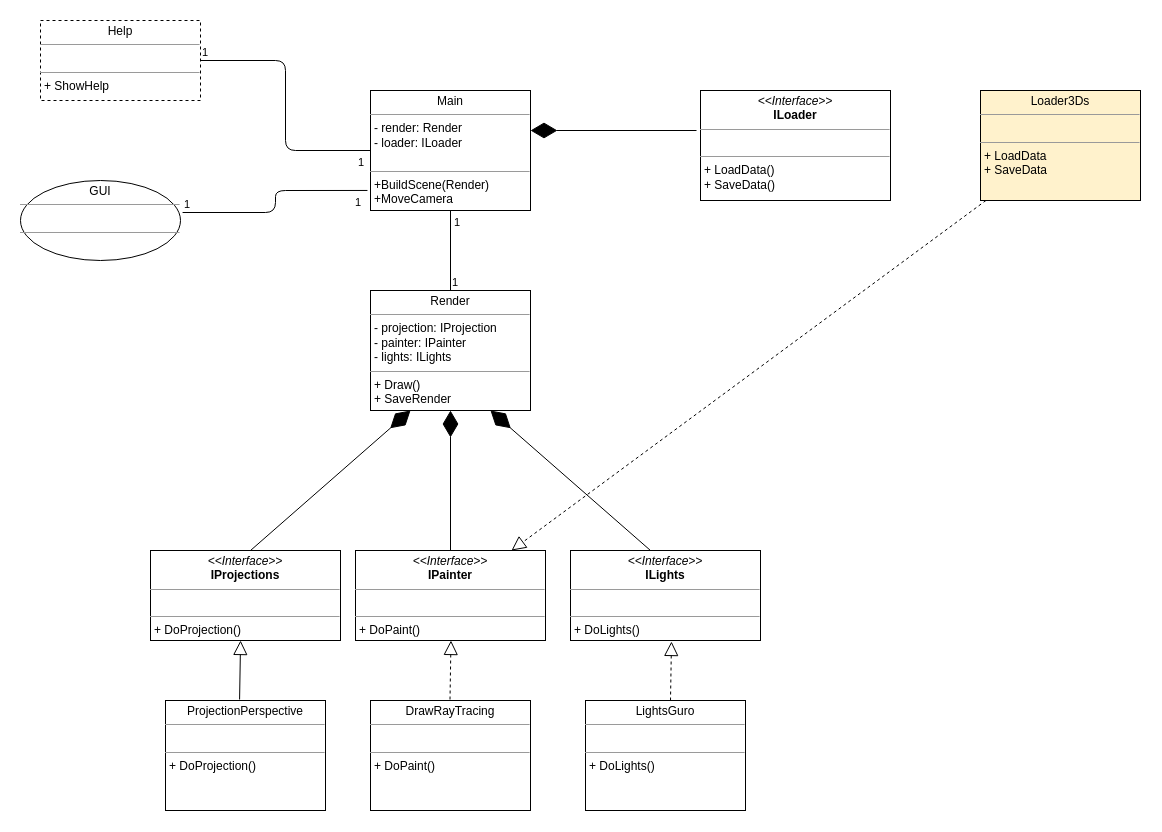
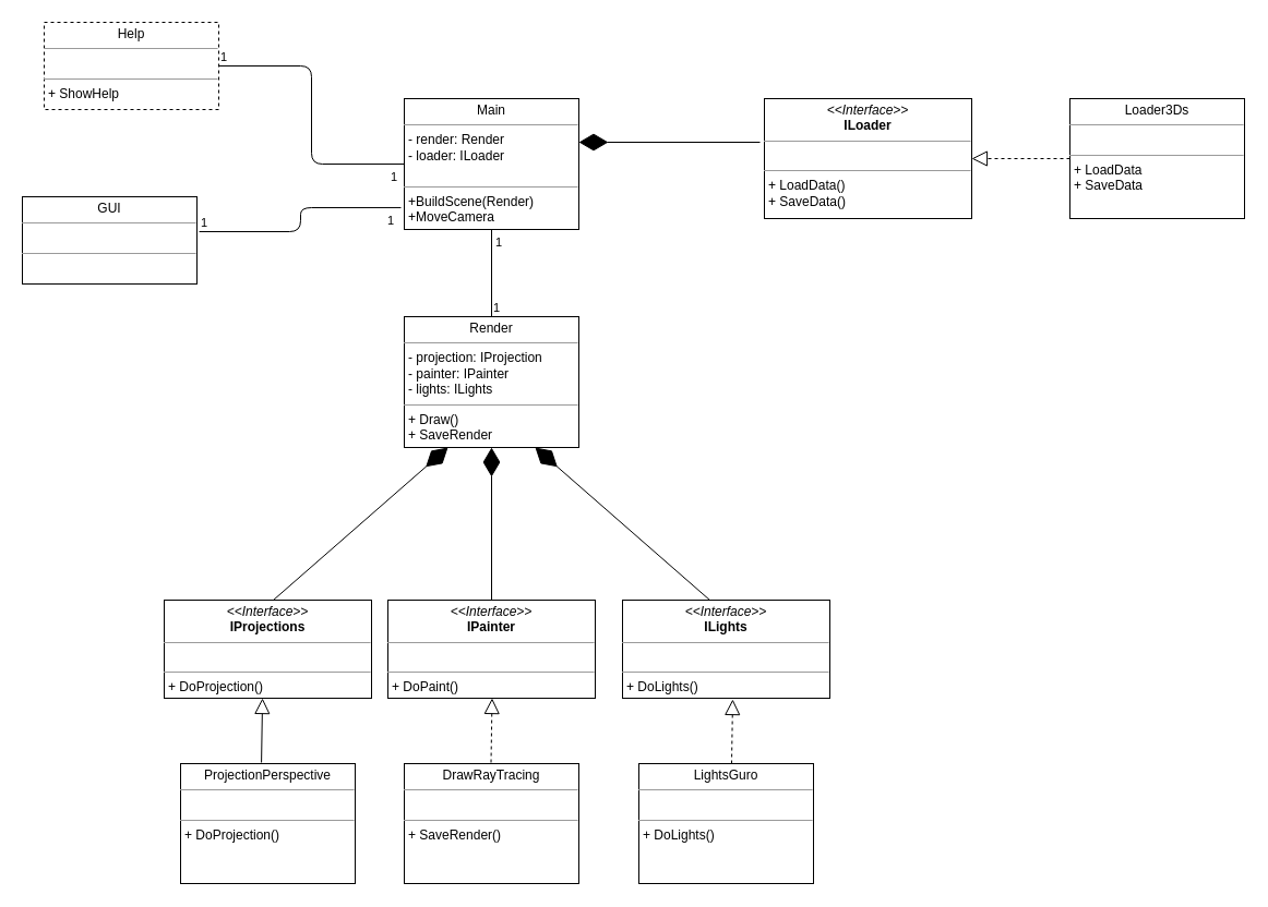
  <mxCell id="0" />
  <mxCell id="1" parent="0" />
  <mxCell id="2" value="&lt;p style=&quot;margin: 0px ; margin-top: 4px ; text-align: center&quot;&gt;Render&lt;br&gt;&lt;/p&gt;&lt;hr size=&quot;1&quot;&gt;&lt;p style=&quot;margin: 0px ; margin-left: 4px&quot;&gt;- projection: IProjection&lt;/p&gt;&lt;p style=&quot;margin: 0px ; margin-left: 4px&quot;&gt;- painter: IPainter&lt;/p&gt;&lt;p style=&quot;margin: 0px ; margin-left: 4px&quot;&gt;- lights: ILights&lt;br&gt;&lt;/p&gt;&lt;hr size=&quot;1&quot;&gt;&lt;p style=&quot;margin: 0px ; margin-left: 4px&quot;&gt;+ Draw()&lt;/p&gt;&lt;p style=&quot;margin: 0px ; margin-left: 4px&quot;&gt;+ SaveRender&lt;br&gt;&lt;/p&gt;" style="verticalAlign=top;align=left;overflow=fill;fontSize=12;fontFamily=Helvetica;html=1;" vertex="1" parent="1"><mxGeometry x="370" y="290" width="160" height="120" as="geometry" /></mxCell>
  <mxCell id="3" value="" style="endArrow=diamondThin;endFill=1;endSize=24;html=1;exitX=0.5;exitY=0;exitDx=0;exitDy=0;entryX=0.25;entryY=1;entryDx=0;entryDy=0;" edge="1" parent="1" target="2"><mxGeometry width="160" relative="1" as="geometry"><mxPoint x="250" y="550" as="sourcePoint" /><mxPoint x="390" y="430" as="targetPoint" /></mxGeometry></mxCell>
  <mxCell id="4" value="" style="endArrow=diamondThin;endFill=1;endSize=24;html=1;exitX=0.5;exitY=0;exitDx=0;exitDy=0;entryX=0.5;entryY=1;entryDx=0;entryDy=0;" edge="1" parent="1" target="2"><mxGeometry width="160" relative="1" as="geometry"><mxPoint x="450" y="550" as="sourcePoint" /><mxPoint x="450" y="430" as="targetPoint" /></mxGeometry></mxCell>
  <mxCell id="5" value="" style="endArrow=diamondThin;endFill=1;endSize=24;html=1;exitX=0.5;exitY=0;exitDx=0;exitDy=0;entryX=0.75;entryY=1;entryDx=0;entryDy=0;" edge="1" parent="1" target="2"><mxGeometry width="160" relative="1" as="geometry"><mxPoint x="650" y="550" as="sourcePoint" /><mxPoint x="490" y="390" as="targetPoint" /><Array as="points" /></mxGeometry></mxCell>
  <mxCell id="6" value="&lt;p style=&quot;margin: 0px ; margin-top: 4px ; text-align: center&quot;&gt;&lt;i&gt;&amp;lt;&amp;lt;Interface&amp;gt;&amp;gt;&lt;/i&gt;&lt;br&gt;&lt;b&gt;IProjections&lt;/b&gt;&lt;/p&gt;&lt;hr size=&quot;1&quot;&gt;&lt;p style=&quot;margin: 0px ; margin-left: 4px&quot;&gt;&lt;br&gt;&lt;/p&gt;&lt;hr size=&quot;1&quot;&gt;&lt;p style=&quot;margin: 0px ; margin-left: 4px&quot;&gt;+ DoProjection()&lt;br&gt;&lt;/p&gt;" style="verticalAlign=top;align=left;overflow=fill;fontSize=12;fontFamily=Helvetica;html=1;" vertex="1" parent="1"><mxGeometry x="150" y="550" width="190" height="90" as="geometry" /></mxCell>
  <mxCell id="7" value="&lt;p style=&quot;margin: 0px ; margin-top: 4px ; text-align: center&quot;&gt;&lt;i&gt;&amp;lt;&amp;lt;Interface&amp;gt;&amp;gt;&lt;/i&gt;&lt;br&gt;&lt;b&gt;IPainter&lt;/b&gt;&lt;/p&gt;&lt;hr size=&quot;1&quot;&gt;&lt;p style=&quot;margin: 0px ; margin-left: 4px&quot;&gt;&lt;br&gt;&lt;/p&gt;&lt;hr size=&quot;1&quot;&gt;&lt;p style=&quot;margin: 0px ; margin-left: 4px&quot;&gt;+ DoPaint()&lt;br&gt;&lt;/p&gt;" style="verticalAlign=top;align=left;overflow=fill;fontSize=12;fontFamily=Helvetica;html=1;" vertex="1" parent="1"><mxGeometry x="355" y="550" width="190" height="90" as="geometry" /></mxCell>
  <mxCell id="8" value="&lt;p style=&quot;margin: 0px ; margin-top: 4px ; text-align: center&quot;&gt;&lt;i&gt;&amp;lt;&amp;lt;Interface&amp;gt;&amp;gt;&lt;/i&gt;&lt;br&gt;&lt;b&gt;ILights&lt;/b&gt;&lt;/p&gt;&lt;hr size=&quot;1&quot;&gt;&lt;p style=&quot;margin: 0px ; margin-left: 4px&quot;&gt;&lt;br&gt;&lt;/p&gt;&lt;hr size=&quot;1&quot;&gt;&lt;p style=&quot;margin: 0px ; margin-left: 4px&quot;&gt;+ DoLights()&lt;br&gt;&lt;/p&gt;" style="verticalAlign=top;align=left;overflow=fill;fontSize=12;fontFamily=Helvetica;html=1;" vertex="1" parent="1"><mxGeometry x="570" y="550" width="190" height="90" as="geometry" /></mxCell>
  <mxCell id="9" value="&lt;p style=&quot;margin: 0px ; margin-top: 4px ; text-align: center&quot;&gt;ProjectionPerspective&lt;br&gt;&lt;/p&gt;&lt;hr size=&quot;1&quot;&gt;&lt;br&gt;&lt;hr size=&quot;1&quot;&gt;&lt;p style=&quot;margin: 0px ; margin-left: 4px&quot;&gt;+ DoProjection()&lt;/p&gt;" style="verticalAlign=top;align=left;overflow=fill;fontSize=12;fontFamily=Helvetica;html=1;" vertex="1" parent="1"><mxGeometry x="165" y="700" width="160" height="110" as="geometry" /></mxCell>
- <mxCell id="10" value="&lt;p style=&quot;margin: 0px ; margin-top: 4px ; text-align: center&quot;&gt;DrawRayTracing&lt;br&gt;&lt;/p&gt;&lt;hr size=&quot;1&quot;&gt;&lt;br&gt;&lt;hr size=&quot;1&quot;&gt;&lt;p style=&quot;margin: 0px ; margin-left: 4px&quot;&gt;+ DoPaint()&lt;/p&gt;" style="verticalAlign=top;align=left;overflow=fill;fontSize=12;fontFamily=Helvetica;html=1;" vertex="1" parent="1"><mxGeometry x="370" y="700" width="160" height="110" as="geometry" /></mxCell>
+ <mxCell id="10" value="&lt;p style=&quot;margin: 0px ; margin-top: 4px ; text-align: center&quot;&gt;DrawRayTracing&lt;br&gt;&lt;/p&gt;&lt;hr size=&quot;1&quot;&gt;&lt;br&gt;&lt;hr size=&quot;1&quot;&gt;&lt;p style=&quot;margin: 0px ; margin-left: 4px&quot;&gt;+ SaveRender()&lt;/p&gt;" style="verticalAlign=top;align=left;overflow=fill;fontSize=12;fontFamily=Helvetica;html=1;" vertex="1" parent="1"><mxGeometry x="370" y="700" width="160" height="110" as="geometry" /></mxCell>
  <mxCell id="11" value="&lt;p style=&quot;margin: 0px ; margin-top: 4px ; text-align: center&quot;&gt;LightsGuro&lt;br&gt;&lt;/p&gt;&lt;hr size=&quot;1&quot;&gt;&lt;br&gt;&lt;hr size=&quot;1&quot;&gt;&lt;p style=&quot;margin: 0px ; margin-left: 4px&quot;&gt;+ DoLights()&lt;/p&gt;" style="verticalAlign=top;align=left;overflow=fill;fontSize=12;fontFamily=Helvetica;html=1;" vertex="1" parent="1"><mxGeometry x="585" y="700" width="160" height="110" as="geometry" /></mxCell>
  <mxCell id="12" value="" style="endArrow=block;dashed=0;endFill=0;endSize=12;html=1;entryX=0.474;entryY=1;entryDx=0;entryDy=0;entryPerimeter=0;exitX=0.463;exitY=-0.009;exitDx=0;exitDy=0;exitPerimeter=0;" edge="1" parent="1" source="9" target="6"><mxGeometry width="160" relative="1" as="geometry"><mxPoint x="100" y="660" as="sourcePoint" /><mxPoint x="240" y="650" as="targetPoint" /></mxGeometry></mxCell>
  <mxCell id="13" value="" style="endArrow=block;dashed=1;endFill=0;endSize=12;html=1;entryX=0.474;entryY=1;entryDx=0;entryDy=0;entryPerimeter=0;exitX=0.463;exitY=-0.009;exitDx=0;exitDy=0;exitPerimeter=0;" edge="1" parent="1"><mxGeometry width="160" relative="1" as="geometry"><mxPoint x="449.5" y="699.01" as="sourcePoint" /><mxPoint x="450.48" y="640" as="targetPoint" /></mxGeometry></mxCell>
  <mxCell id="14" value="" style="endArrow=block;dashed=1;endFill=0;endSize=12;html=1;entryX=0.474;entryY=1;entryDx=0;entryDy=0;entryPerimeter=0;exitX=0.463;exitY=-0.009;exitDx=0;exitDy=0;exitPerimeter=0;" edge="1" parent="1"><mxGeometry width="160" relative="1" as="geometry"><mxPoint x="670" y="700" as="sourcePoint" /><mxPoint x="670.98" y="640.99" as="targetPoint" /></mxGeometry></mxCell>
  <mxCell id="15" value="&lt;p style=&quot;margin: 0px ; margin-top: 4px ; text-align: center&quot;&gt;Main&lt;br&gt;&lt;/p&gt;&lt;hr size=&quot;1&quot;&gt;&lt;p style=&quot;margin: 0px ; margin-left: 4px&quot;&gt;- render: Render&lt;/p&gt;&lt;p style=&quot;margin: 0px ; margin-left: 4px&quot;&gt;- loader: ILoader&lt;br&gt;&lt;/p&gt;&lt;p style=&quot;margin: 0px ; margin-left: 4px&quot;&gt;&lt;br&gt;&lt;/p&gt;&lt;hr size=&quot;1&quot;&gt;&lt;p style=&quot;margin: 0px ; margin-left: 4px&quot;&gt;+BuildScene(Render)&lt;/p&gt;&lt;p style=&quot;margin: 0px ; margin-left: 4px&quot;&gt;+MoveCamera&lt;br&gt;&lt;/p&gt;" style="verticalAlign=top;align=left;overflow=fill;fontSize=12;fontFamily=Helvetica;html=1;" vertex="1" parent="1"><mxGeometry x="370" y="90" width="160" height="120" as="geometry" /></mxCell>
  <mxCell id="16" value="" style="endArrow=none;html=1;edgeStyle=orthogonalEdgeStyle;exitX=0.5;exitY=0;exitDx=0;exitDy=0;" edge="1" parent="1" source="2"><mxGeometry relative="1" as="geometry"><mxPoint x="410" y="270" as="sourcePoint" /><mxPoint x="450" y="210" as="targetPoint" /></mxGeometry></mxCell>
  <mxCell id="17" value="1" style="edgeLabel;resizable=0;html=1;align=left;verticalAlign=bottom;" connectable="0" vertex="1" parent="16"><mxGeometry x="-1" relative="1" as="geometry" /></mxCell>
  <mxCell id="18" value="1" style="edgeLabel;resizable=0;html=1;align=right;verticalAlign=bottom;" connectable="0" vertex="1" parent="16"><mxGeometry x="1" relative="1" as="geometry"><mxPoint x="10" y="20" as="offset" /></mxGeometry></mxCell>
  <mxCell id="19" value="" style="endArrow=diamondThin;endFill=1;endSize=24;html=1;entryX=0.75;entryY=1;entryDx=0;entryDy=0;" edge="1" parent="1"><mxGeometry width="160" relative="1" as="geometry"><mxPoint x="696" y="130" as="sourcePoint" /><mxPoint x="530" y="130" as="targetPoint" /><Array as="points" /></mxGeometry></mxCell>
  <mxCell id="20" value="&lt;p style=&quot;margin: 0px ; margin-top: 4px ; text-align: center&quot;&gt;&lt;i&gt;&amp;lt;&amp;lt;Interface&amp;gt;&amp;gt;&lt;/i&gt;&lt;br&gt;&lt;b&gt;ILoader&lt;/b&gt;&lt;/p&gt;&lt;hr size=&quot;1&quot;&gt;&lt;p style=&quot;margin: 0px ; margin-left: 4px&quot;&gt;&lt;br&gt;&lt;/p&gt;&lt;hr size=&quot;1&quot;&gt;&lt;p style=&quot;margin: 0px ; margin-left: 4px&quot;&gt;+ LoadData()&lt;/p&gt;&lt;p style=&quot;margin: 0px ; margin-left: 4px&quot;&gt;+ SaveData()&lt;br&gt;&lt;/p&gt;&lt;p style=&quot;margin: 0px ; margin-left: 4px&quot;&gt;&lt;br&gt;&lt;/p&gt;" style="verticalAlign=top;align=left;overflow=fill;fontSize=12;fontFamily=Helvetica;html=1;" vertex="1" parent="1"><mxGeometry x="700" y="90" width="190" height="110" as="geometry" /></mxCell>
- <mxCell id="21" value="&lt;p style=&quot;margin: 0px ; margin-top: 4px ; text-align: center&quot;&gt;Loader3Ds&lt;br&gt;&lt;/p&gt;&lt;hr size=&quot;1&quot;&gt;&lt;br&gt;&lt;hr size=&quot;1&quot;&gt;&lt;p style=&quot;margin: 0px ; margin-left: 4px&quot;&gt;+ LoadData&lt;/p&gt;&lt;p style=&quot;margin: 0px ; margin-left: 4px&quot;&gt;+ SaveData&lt;br&gt;&lt;/p&gt;" style="verticalAlign=top;align=left;overflow=fill;fontSize=12;fontFamily=Helvetica;html=1;fillColor=#fff2cc;" vertex="1" parent="1"><mxGeometry x="980" y="90" width="160" height="110" as="geometry" /></mxCell>
- <mxCell id="22" value="" style="endArrow=block;dashed=1;endFill=0;endSize=12;html=1;" edge="1" parent="1" source="21" target="7"><mxGeometry width="160" relative="1" as="geometry"><mxPoint x="965" y="269.01" as="sourcePoint" /><mxPoint x="965.98" y="210" as="targetPoint" /></mxGeometry></mxCell>
+ <mxCell id="21" value="&lt;p style=&quot;margin: 0px ; margin-top: 4px ; text-align: center&quot;&gt;Loader3Ds&lt;br&gt;&lt;/p&gt;&lt;hr size=&quot;1&quot;&gt;&lt;br&gt;&lt;hr size=&quot;1&quot;&gt;&lt;p style=&quot;margin: 0px ; margin-left: 4px&quot;&gt;+ LoadData&lt;/p&gt;&lt;p style=&quot;margin: 0px ; margin-left: 4px&quot;&gt;+ SaveData&lt;br&gt;&lt;/p&gt;" style="verticalAlign=top;align=left;overflow=fill;fontSize=12;fontFamily=Helvetica;html=1;" vertex="1" parent="1"><mxGeometry x="980" y="90" width="160" height="110" as="geometry" /></mxCell>
+ <mxCell id="22" value="" style="endArrow=block;dashed=1;endFill=0;endSize=12;html=1;entryX=1;entryY=0.5;entryDx=0;entryDy=0;" edge="1" parent="1" source="21" target="20"><mxGeometry width="160" relative="1" as="geometry"><mxPoint x="965" y="269.01" as="sourcePoint" /><mxPoint x="965.98" y="210" as="targetPoint" /></mxGeometry></mxCell>
  <mxCell id="23" value="" style="endArrow=none;html=1;edgeStyle=orthogonalEdgeStyle;" edge="1" parent="1" source="26" target="15"><mxGeometry relative="1" as="geometry"><mxPoint x="202.08" y="54.98" as="sourcePoint" /><mxPoint x="460" y="220" as="targetPoint" /></mxGeometry></mxCell>
  <mxCell id="24" value="1" style="edgeLabel;resizable=0;html=1;align=left;verticalAlign=bottom;" connectable="0" vertex="1" parent="23"><mxGeometry x="-1" relative="1" as="geometry" /></mxCell>
  <mxCell id="25" value="1" style="edgeLabel;resizable=0;html=1;align=right;verticalAlign=bottom;" connectable="0" vertex="1" parent="23"><mxGeometry x="1" relative="1" as="geometry"><mxPoint x="-6" y="20" as="offset" /></mxGeometry></mxCell>
  <mxCell id="26" value="&lt;p style=&quot;margin: 0px ; margin-top: 4px ; text-align: center&quot;&gt;Help&lt;br&gt;&lt;/p&gt;&lt;hr size=&quot;1&quot;&gt;&lt;br&gt;&lt;hr size=&quot;1&quot;&gt;&lt;p style=&quot;margin: 0px ; margin-left: 4px&quot;&gt;+ ShowHelp&lt;/p&gt;" style="verticalAlign=top;align=left;overflow=fill;fontSize=12;fontFamily=Helvetica;html=1;dashed=1;" vertex="1" parent="1"><mxGeometry x="40" y="20" width="160" height="80" as="geometry" /></mxCell>
- <mxCell id="27" value="&lt;p style=&quot;margin: 0px ; margin-top: 4px ; text-align: center&quot;&gt;GUI&lt;br&gt;&lt;/p&gt;&lt;hr size=&quot;1&quot;&gt;&lt;br&gt;&lt;hr size=&quot;1&quot;&gt;&lt;p style=&quot;margin: 0px ; margin-left: 4px&quot;&gt;&lt;br&gt;&lt;/p&gt;" style="ellipse;verticalAlign=top;align=left;overflow=fill;fontSize=12;fontFamily=Helvetica;html=1;" vertex="1" parent="1"><mxGeometry x="20" y="180" width="160" height="80" as="geometry" /></mxCell>
+ <mxCell id="27" value="&lt;p style=&quot;margin: 0px ; margin-top: 4px ; text-align: center&quot;&gt;GUI&lt;br&gt;&lt;/p&gt;&lt;hr size=&quot;1&quot;&gt;&lt;br&gt;&lt;hr size=&quot;1&quot;&gt;&lt;p style=&quot;margin: 0px ; margin-left: 4px&quot;&gt;&lt;br&gt;&lt;/p&gt;" style="verticalAlign=top;align=left;overflow=fill;fontSize=12;fontFamily=Helvetica;html=1;" vertex="1" parent="1"><mxGeometry x="20" y="180" width="160" height="80" as="geometry" /></mxCell>
  <mxCell id="28" value="" style="endArrow=none;html=1;edgeStyle=orthogonalEdgeStyle;exitX=1.013;exitY=0.4;exitDx=0;exitDy=0;exitPerimeter=0;entryX=-0.019;entryY=0.833;entryDx=0;entryDy=0;entryPerimeter=0;" edge="1" parent="1" source="27" target="15"><mxGeometry relative="1" as="geometry"><mxPoint x="210" as="sourcePoint" y="70" /><mxPoint x="360" y="190" as="targetPoint" /></mxGeometry></mxCell>
  <mxCell id="29" value="1" style="edgeLabel;resizable=0;html=1;align=left;verticalAlign=bottom;" connectable="0" vertex="1" parent="28"><mxGeometry x="-1" relative="1" as="geometry" /></mxCell>
  <mxCell id="30" value="1" style="edgeLabel;resizable=0;html=1;align=right;verticalAlign=bottom;" connectable="0" vertex="1" parent="28"><mxGeometry x="1" relative="1" as="geometry"><mxPoint x="-6" y="20" as="offset" /></mxGeometry></mxCell>
